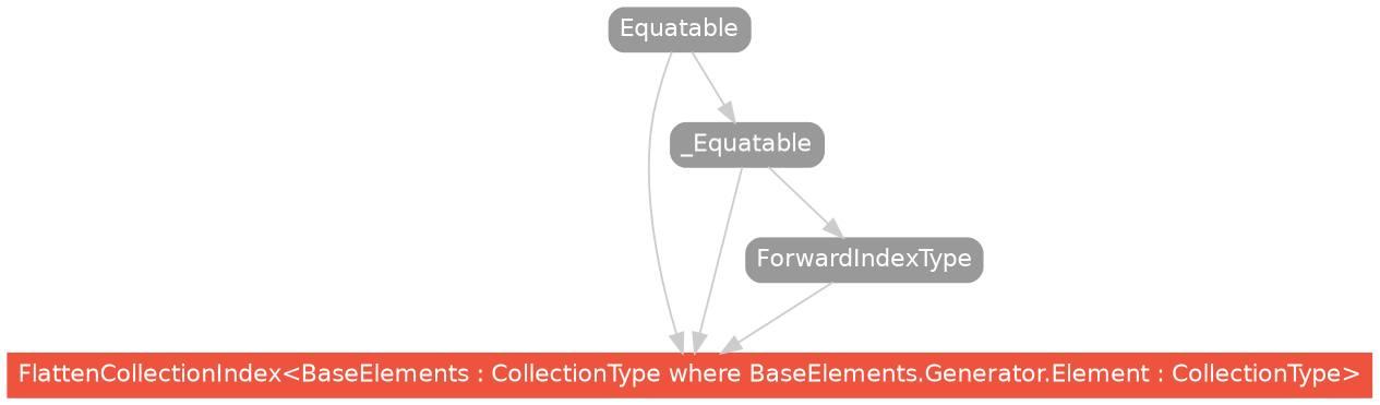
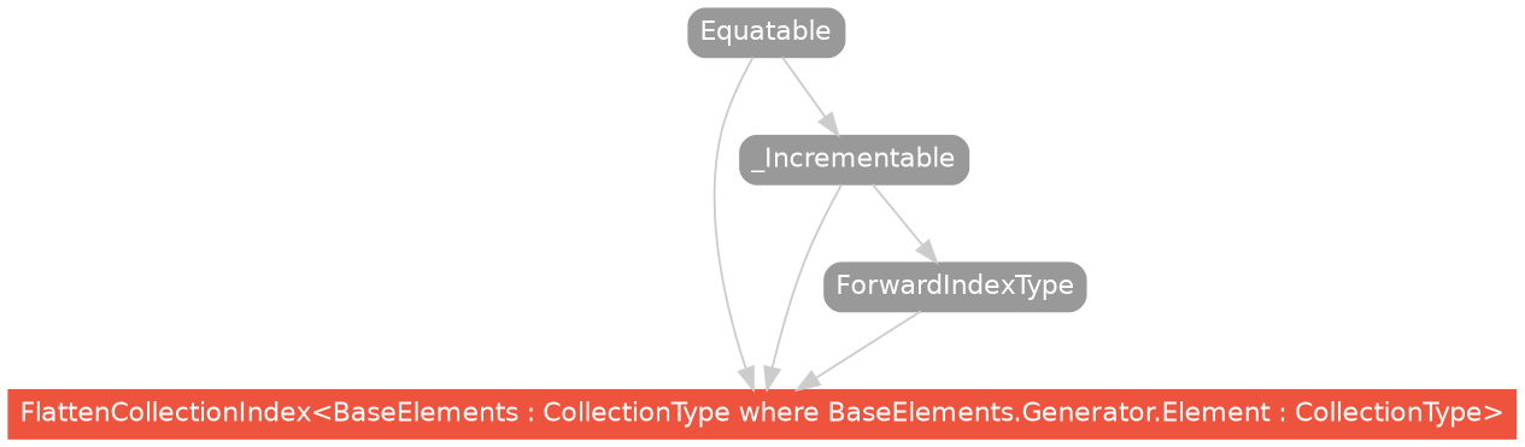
  strict digraph {
    node [color="#999999" fillcolor="#999999" fontcolor=white fontname=Helvetica fontsize=12 margin="0.07,0.05" shape=box style="filled,rounded"]
    edge [color="#cccccc"]
    "FlattenCollectionIndex<BaseElements : CollectionType where BaseElements.Generator.Element : CollectionType>" [color="#ee543d" fillcolor="#ee543d" height=0.3 style=filled]
    Equatable [height=0.3]
-   _Incrementable [height=0.3 label=_Equatable]
+   _Incrementable [height=0.3]
    ForwardIndexType [height=0.3]
    subgraph sub_1 {
      rank=max
      "FlattenCollectionIndex<BaseElements : CollectionType where BaseElements.Generator.Element : CollectionType>"
    }
    Equatable -> "FlattenCollectionIndex<BaseElements : CollectionType where BaseElements.Generator.Element : CollectionType>"
    Equatable -> _Incrementable
    _Incrementable -> "FlattenCollectionIndex<BaseElements : CollectionType where BaseElements.Generator.Element : CollectionType>"
    _Incrementable -> ForwardIndexType
    ForwardIndexType -> "FlattenCollectionIndex<BaseElements : CollectionType where BaseElements.Generator.Element : CollectionType>"
  }
